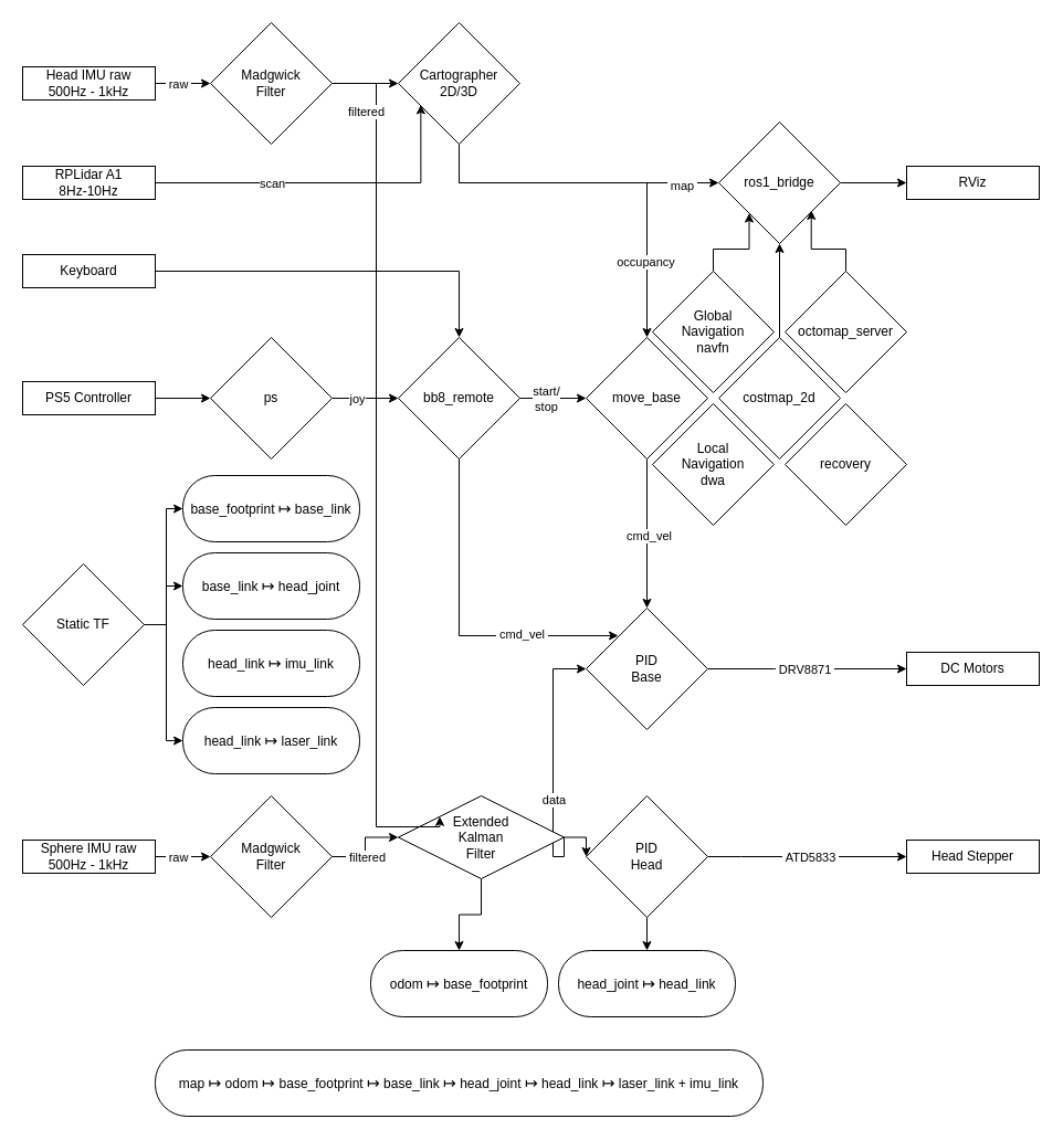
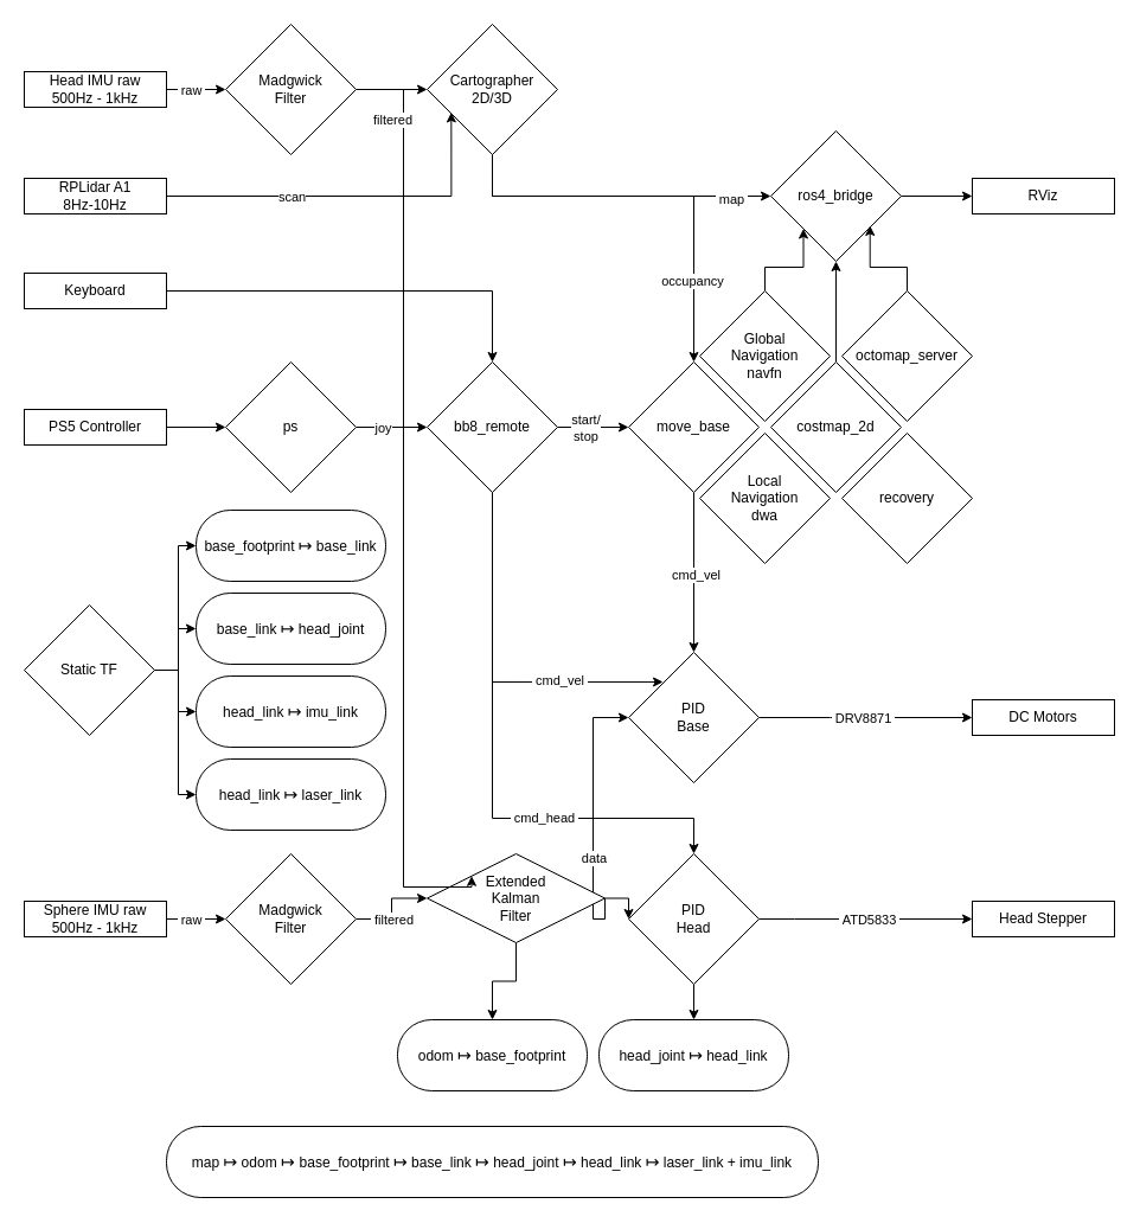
  <mxCell id="0" />
  <mxCell id="1" parent="0" />
  <mxCell id="2" style="edgeStyle=orthogonalEdgeStyle;rounded=0;orthogonalLoop=1;jettySize=auto;html=1;exitX=1;exitY=0.5;exitDx=0;exitDy=0;entryX=0;entryY=0.5;entryDx=0;entryDy=0;" edge="1" parent="1" source="4" target="7"><mxGeometry relative="1" as="geometry" /></mxCell>
  <mxCell id="3" value="&amp;nbsp;raw&amp;nbsp;" style="edgeLabel;html=1;align=center;verticalAlign=middle;resizable=0;points=[];" vertex="1" connectable="0" parent="2"><mxGeometry x="-0.168" y="-1" relative="1" as="geometry"><mxPoint x="-1" y="-1" as="offset" /></mxGeometry></mxCell>
  <mxCell id="4" value="Sphere IMU raw&lt;br&gt;500Hz - 1kHz" style="rounded=0;whiteSpace=wrap;html=1;" vertex="1" parent="1"><mxGeometry x="20" y="760" width="120" height="30" as="geometry" /></mxCell>
  <mxCell id="5" style="edgeStyle=orthogonalEdgeStyle;rounded=0;orthogonalLoop=1;jettySize=auto;html=1;exitX=1;exitY=0.5;exitDx=0;exitDy=0;entryX=0;entryY=0.5;entryDx=0;entryDy=0;" edge="1" parent="1" source="7" target="12"><mxGeometry relative="1" as="geometry" /></mxCell>
  <mxCell id="6" value="&amp;nbsp;filtered&amp;nbsp;" style="edgeLabel;html=1;align=center;verticalAlign=middle;resizable=0;points=[];" vertex="1" connectable="0" parent="5"><mxGeometry x="-0.267" y="-1" relative="1" as="geometry"><mxPoint x="3" y="-1" as="offset" /></mxGeometry></mxCell>
  <mxCell id="7" value="Madgwick&lt;br&gt;Filter" style="rhombus;whiteSpace=wrap;html=1;" vertex="1" parent="1"><mxGeometry x="190" y="720" width="110" height="110" as="geometry" /></mxCell>
  <mxCell id="8" style="edgeStyle=orthogonalEdgeStyle;rounded=0;orthogonalLoop=1;jettySize=auto;html=1;exitX=1;exitY=0.5;exitDx=0;exitDy=0;entryX=0;entryY=0.5;entryDx=0;entryDy=0;" edge="1" parent="1" source="12" target="17"><mxGeometry relative="1" as="geometry"><Array as="points"><mxPoint x="500" y="775" /><mxPoint x="500" y="605" /></Array></mxGeometry></mxCell>
  <mxCell id="9" value="&amp;nbsp;data&amp;nbsp;" style="edgeLabel;html=1;align=center;verticalAlign=middle;resizable=0;points=[];" vertex="1" connectable="0" parent="8"><mxGeometry x="-0.304" relative="1" as="geometry"><mxPoint as="offset" /></mxGeometry></mxCell>
  <mxCell id="10" style="edgeStyle=orthogonalEdgeStyle;rounded=0;orthogonalLoop=1;jettySize=auto;html=1;exitX=0.5;exitY=1;exitDx=0;exitDy=0;entryX=0.5;entryY=0;entryDx=0;entryDy=0;" edge="1" parent="1" source="12" target="43"><mxGeometry relative="1" as="geometry" /></mxCell>
  <mxCell id="11" style="edgeStyle=orthogonalEdgeStyle;rounded=0;orthogonalLoop=1;jettySize=auto;html=1;exitX=1;exitY=0.5;exitDx=0;exitDy=0;entryX=0;entryY=0.5;entryDx=0;entryDy=0;" edge="1" parent="1" source="12" target="71"><mxGeometry relative="1" as="geometry" /></mxCell>
  <mxCell id="12" value="Extended&lt;br&gt;Kalman&lt;br&gt;Filter" style="rhombus;whiteSpace=wrap;html=1;" vertex="1" parent="1"><mxGeometry x="360" y="720" width="150" height="75" as="geometry" /></mxCell>
  <mxCell id="13" style="edgeStyle=orthogonalEdgeStyle;rounded=0;orthogonalLoop=1;jettySize=auto;html=1;exitX=1;exitY=0.5;exitDx=0;exitDy=0;entryX=0;entryY=0.5;entryDx=0;entryDy=0;" edge="1" parent="1" source="17" target="18"><mxGeometry relative="1" as="geometry"><Array as="points"><mxPoint x="700" y="605" /><mxPoint x="700" y="605" /></Array></mxGeometry></mxCell>
  <mxCell id="14" value="&amp;nbsp;DRV8871&amp;nbsp;" style="edgeLabel;html=1;align=center;verticalAlign=middle;resizable=0;points=[];" vertex="1" connectable="0" parent="13"><mxGeometry x="0.325" y="-2" relative="1" as="geometry"><mxPoint x="-32" y="-2" as="offset" /></mxGeometry></mxCell>
  <mxCell id="15" style="edgeStyle=orthogonalEdgeStyle;rounded=0;orthogonalLoop=1;jettySize=auto;html=1;exitX=1;exitY=0.5;exitDx=0;exitDy=0;entryX=0;entryY=0.5;entryDx=0;entryDy=0;" edge="1" parent="1" source="71" target="19"><mxGeometry relative="1" as="geometry"><Array as="points"><mxPoint x="670" y="775" /><mxPoint x="670" y="775" /></Array></mxGeometry></mxCell>
  <mxCell id="16" value="&amp;nbsp;ATD5833&amp;nbsp;" style="edgeLabel;html=1;align=center;verticalAlign=middle;resizable=0;points=[];" vertex="1" connectable="0" parent="15"><mxGeometry x="0.283" y="-1" relative="1" as="geometry"><mxPoint x="-23" y="-1" as="offset" /></mxGeometry></mxCell>
  <mxCell id="17" value="PID&lt;br&gt;Base" style="rhombus;whiteSpace=wrap;html=1;" vertex="1" parent="1"><mxGeometry x="530" y="550" width="110" height="110" as="geometry" /></mxCell>
  <mxCell id="18" value="DC Motors" style="rounded=0;whiteSpace=wrap;html=1;" vertex="1" parent="1"><mxGeometry x="820" y="590" width="120" height="30" as="geometry" /></mxCell>
  <mxCell id="19" value="Head Stepper" style="rounded=0;whiteSpace=wrap;html=1;" vertex="1" parent="1"><mxGeometry x="820" y="760" width="120" height="30" as="geometry" /></mxCell>
  <mxCell id="20" value="RPLidar A1&lt;br&gt;8Hz-10Hz" style="rounded=0;whiteSpace=wrap;html=1;" vertex="1" parent="1"><mxGeometry x="20" y="150" width="120" height="30" as="geometry" /></mxCell>
  <mxCell id="21" style="edgeStyle=orthogonalEdgeStyle;rounded=0;orthogonalLoop=1;jettySize=auto;html=1;exitX=1;exitY=0.5;exitDx=0;exitDy=0;entryX=0;entryY=0.5;entryDx=0;entryDy=0;" edge="1" parent="1" source="76" target="26"><mxGeometry relative="1" as="geometry" /></mxCell>
  <mxCell id="22" value="&amp;nbsp;map&amp;nbsp;" style="edgeLabel;html=1;align=center;verticalAlign=middle;resizable=0;points=[];" vertex="1" connectable="0" parent="21"><mxGeometry x="0.483" relative="1" as="geometry"><mxPoint x="-62" as="offset" /></mxGeometry></mxCell>
  <mxCell id="23" style="edgeStyle=orthogonalEdgeStyle;rounded=0;orthogonalLoop=1;jettySize=auto;html=1;exitX=0.5;exitY=1;exitDx=0;exitDy=0;entryX=0.5;entryY=0;entryDx=0;entryDy=0;" edge="1" parent="1" source="25" target="32"><mxGeometry relative="1" as="geometry"><mxPoint x="500" y="280" as="targetPoint" /><Array as="points"><mxPoint x="415" y="165" /><mxPoint x="585" y="165" /></Array></mxGeometry></mxCell>
  <mxCell id="24" value="occupancy" style="edgeLabel;html=1;align=center;verticalAlign=middle;resizable=0;points=[];" vertex="1" connectable="0" parent="23"><mxGeometry x="0.601" y="-2" relative="1" as="geometry"><mxPoint as="offset" /></mxGeometry></mxCell>
  <mxCell id="25" value="Cartographer&lt;br&gt;2D/3D" style="rhombus;whiteSpace=wrap;html=1;" vertex="1" parent="1"><mxGeometry x="360" y="20" width="110" height="110" as="geometry" /></mxCell>
  <mxCell id="26" value="RViz" style="rounded=0;whiteSpace=wrap;html=1;" vertex="1" parent="1"><mxGeometry x="820" y="150" width="120" height="30" as="geometry" /></mxCell>
  <mxCell id="27" style="edgeStyle=orthogonalEdgeStyle;rounded=0;orthogonalLoop=1;jettySize=auto;html=1;exitX=0.5;exitY=0;exitDx=0;exitDy=0;entryX=0;entryY=1;entryDx=0;entryDy=0;" edge="1" parent="1" source="28" target="76"><mxGeometry relative="1" as="geometry" /></mxCell>
  <mxCell id="28" value="Global&lt;br&gt;Navigation&lt;br&gt;navfn" style="rhombus;whiteSpace=wrap;html=1;" vertex="1" parent="1"><mxGeometry x="590" y="245" width="110" height="110" as="geometry" /></mxCell>
  <mxCell id="29" value="Local&lt;br&gt;Navigation&lt;br&gt;dwa" style="rhombus;whiteSpace=wrap;html=1;" vertex="1" parent="1"><mxGeometry x="590" y="365" width="110" height="110" as="geometry" /></mxCell>
  <mxCell id="30" style="edgeStyle=orthogonalEdgeStyle;rounded=0;orthogonalLoop=1;jettySize=auto;html=1;exitX=0.5;exitY=1;exitDx=0;exitDy=0;entryX=0.5;entryY=0;entryDx=0;entryDy=0;" edge="1" parent="1" source="32" target="17"><mxGeometry relative="1" as="geometry" /></mxCell>
  <mxCell id="31" value="cmd_vel" style="edgeLabel;html=1;align=center;verticalAlign=middle;resizable=0;points=[];" vertex="1" connectable="0" parent="30"><mxGeometry x="0.022" y="1" relative="1" as="geometry"><mxPoint as="offset" /></mxGeometry></mxCell>
  <mxCell id="32" value="move_base" style="rhombus;whiteSpace=wrap;html=1;" vertex="1" parent="1"><mxGeometry x="530" y="305" width="110" height="110" as="geometry" /></mxCell>
  <mxCell id="33" style="edgeStyle=orthogonalEdgeStyle;rounded=0;orthogonalLoop=1;jettySize=auto;html=1;exitX=1;exitY=0.5;exitDx=0;exitDy=0;entryX=0;entryY=0.5;entryDx=0;entryDy=0;" edge="1" parent="1" source="35" target="40"><mxGeometry relative="1" as="geometry" /></mxCell>
  <mxCell id="34" value="&amp;nbsp;raw&amp;nbsp;" style="edgeLabel;html=1;align=center;verticalAlign=middle;resizable=0;points=[];" vertex="1" connectable="0" parent="33"><mxGeometry x="-0.168" y="-1" relative="1" as="geometry"><mxPoint x="-1" y="-1" as="offset" /></mxGeometry></mxCell>
  <mxCell id="35" value="Head IMU raw&lt;br&gt;500Hz - 1kHz" style="rounded=0;whiteSpace=wrap;html=1;" vertex="1" parent="1"><mxGeometry x="20" y="60" width="120" height="30" as="geometry" /></mxCell>
  <mxCell id="36" style="edgeStyle=orthogonalEdgeStyle;rounded=0;orthogonalLoop=1;jettySize=auto;html=1;exitX=1;exitY=0.5;exitDx=0;exitDy=0;entryX=0;entryY=0.5;entryDx=0;entryDy=0;" edge="1" parent="1" source="40"><mxGeometry relative="1" as="geometry"><mxPoint x="360" y="75" as="targetPoint" /></mxGeometry></mxCell>
  <mxCell id="37" style="edgeStyle=orthogonalEdgeStyle;rounded=0;orthogonalLoop=1;jettySize=auto;html=1;exitX=1;exitY=0.5;exitDx=0;exitDy=0;entryX=0;entryY=0;entryDx=0;entryDy=0;" edge="1" parent="1" source="40" target="12"><mxGeometry relative="1" as="geometry"><mxPoint x="340" y="650" as="targetPoint" /><Array as="points"><mxPoint x="340" y="75" /><mxPoint x="340" y="748" /></Array></mxGeometry></mxCell>
  <mxCell id="38" value="&amp;nbsp; &amp;nbsp; &amp;nbsp; &amp;nbsp; &amp;nbsp; &amp;nbsp; &amp;nbsp;" style="edgeLabel;html=1;align=center;verticalAlign=middle;resizable=0;points=[];" vertex="1" connectable="0" parent="37"><mxGeometry x="-0.859" y="-1" relative="1" as="geometry"><mxPoint x="-14" y="-39" as="offset" /></mxGeometry></mxCell>
  <mxCell id="39" value="&amp;nbsp;filtered&amp;nbsp;" style="edgeLabel;html=1;align=center;verticalAlign=middle;resizable=0;points=[];" vertex="1" connectable="0" parent="37"><mxGeometry x="-0.834" y="1" relative="1" as="geometry"><mxPoint x="-11" as="offset" /></mxGeometry></mxCell>
  <mxCell id="40" value="Madgwick&lt;br&gt;Filter" style="rhombus;whiteSpace=wrap;html=1;" vertex="1" parent="1"><mxGeometry x="190" y="20" width="110" height="110" as="geometry" /></mxCell>
  <mxCell id="41" value="map&amp;nbsp;&lt;span style=&quot;font-size: 14px;&quot;&gt;↦&lt;/span&gt;&amp;nbsp;odom&amp;nbsp;&lt;span style=&quot;font-size: 14px;&quot;&gt;↦&amp;nbsp;&lt;/span&gt;base_footprint&amp;nbsp;&lt;span style=&quot;font-size: 14px;&quot;&gt;↦&lt;/span&gt;&amp;nbsp;base_link&amp;nbsp;&lt;span style=&quot;font-size: 14px;&quot;&gt;↦&lt;/span&gt;&amp;nbsp;head_joint&amp;nbsp;&lt;span style=&quot;font-size: 14px;&quot;&gt;↦&lt;/span&gt;&amp;nbsp;head_link&amp;nbsp;&lt;span style=&quot;font-size: 14px;&quot;&gt;↦&lt;/span&gt;&amp;nbsp;laser_link + imu_link" style="rounded=1;whiteSpace=wrap;html=1;glass=0;shadow=0;arcSize=48;imageWidth=24;" vertex="1" parent="1"><mxGeometry x="140" y="950" width="550" height="60" as="geometry" /></mxCell>
  <mxCell id="42" value="head_joint&amp;nbsp;&lt;span style=&quot;font-size: 14px;&quot;&gt;↦&lt;/span&gt;&amp;nbsp;head_link" style="rounded=1;whiteSpace=wrap;html=1;glass=0;shadow=0;arcSize=48;imageWidth=24;" vertex="1" parent="1"><mxGeometry x="505" y="860" width="160" height="60" as="geometry" /></mxCell>
  <mxCell id="43" value="odom&amp;nbsp;&lt;font style=&quot;font-size: 14px;&quot;&gt;↦&lt;/font&gt;&amp;nbsp;base_footprint" style="rounded=1;whiteSpace=wrap;html=1;glass=0;shadow=0;arcSize=48;imageWidth=24;" vertex="1" parent="1"><mxGeometry x="335" y="860" width="160" height="60" as="geometry" /></mxCell>
  <mxCell id="44" value="head_link&amp;nbsp;&lt;span style=&quot;font-size: 14px;&quot;&gt;↦&lt;/span&gt;&amp;nbsp;imu_link" style="rounded=1;whiteSpace=wrap;html=1;glass=0;shadow=0;arcSize=48;imageWidth=24;" vertex="1" parent="1"><mxGeometry x="165" y="570" width="160" height="60" as="geometry" /></mxCell>
  <mxCell id="45" value="base_link&amp;nbsp;&lt;span style=&quot;font-size: 14px;&quot;&gt;↦&lt;/span&gt;&amp;nbsp;head_joint" style="rounded=1;whiteSpace=wrap;html=1;glass=0;shadow=0;arcSize=48;imageWidth=24;" vertex="1" parent="1"><mxGeometry x="165" y="500" width="160" height="60" as="geometry" /></mxCell>
  <mxCell id="46" value="head_link&amp;nbsp;&lt;span style=&quot;font-size: 14px;&quot;&gt;↦&lt;/span&gt;&amp;nbsp;laser_link" style="rounded=1;whiteSpace=wrap;html=1;glass=0;shadow=0;arcSize=48;imageWidth=24;" vertex="1" parent="1"><mxGeometry x="165" y="640" width="160" height="60" as="geometry" /></mxCell>
  <mxCell id="47" style="edgeStyle=orthogonalEdgeStyle;rounded=0;orthogonalLoop=1;jettySize=auto;html=1;exitX=1;exitY=0.5;exitDx=0;exitDy=0;entryX=0.185;entryY=0.676;entryDx=0;entryDy=0;entryPerimeter=0;" edge="1" parent="1" source="20" target="25"><mxGeometry relative="1" as="geometry" /></mxCell>
  <mxCell id="48" value="scan" style="edgeLabel;html=1;align=center;verticalAlign=middle;resizable=0;points=[];" vertex="1" connectable="0" parent="47"><mxGeometry x="-0.311" y="-1" relative="1" as="geometry"><mxPoint x="-2" y="-1" as="offset" /></mxGeometry></mxCell>
  <mxCell id="49" style="edgeStyle=orthogonalEdgeStyle;rounded=0;orthogonalLoop=1;jettySize=auto;html=1;exitX=1;exitY=0.5;exitDx=0;exitDy=0;entryX=0.5;entryY=0;entryDx=0;entryDy=0;" edge="1" parent="1" source="50" target="62"><mxGeometry relative="1" as="geometry" /></mxCell>
  <mxCell id="50" value="Keyboard" style="rounded=0;whiteSpace=wrap;html=1;" vertex="1" parent="1"><mxGeometry x="20" y="230" width="120" height="30" as="geometry" /></mxCell>
  <mxCell id="51" style="edgeStyle=orthogonalEdgeStyle;rounded=0;orthogonalLoop=1;jettySize=auto;html=1;exitX=1;exitY=0.5;exitDx=0;exitDy=0;entryX=0;entryY=0.5;entryDx=0;entryDy=0;" edge="1" parent="1" source="52" target="55"><mxGeometry relative="1" as="geometry" /></mxCell>
  <mxCell id="52" value="PS5 Controller" style="rounded=0;whiteSpace=wrap;html=1;" vertex="1" parent="1"><mxGeometry x="20" y="345" width="120" height="30" as="geometry" /></mxCell>
  <mxCell id="53" style="edgeStyle=orthogonalEdgeStyle;rounded=0;orthogonalLoop=1;jettySize=auto;html=1;exitX=1;exitY=0.5;exitDx=0;exitDy=0;entryX=0;entryY=0.5;entryDx=0;entryDy=0;" edge="1" parent="1" source="55" target="62"><mxGeometry relative="1" as="geometry" /></mxCell>
  <mxCell id="54" value="joy" style="edgeLabel;html=1;align=center;verticalAlign=middle;resizable=0;points=[];" vertex="1" connectable="0" parent="53"><mxGeometry x="-0.272" relative="1" as="geometry"><mxPoint as="offset" /></mxGeometry></mxCell>
  <mxCell id="55" value="ps" style="rhombus;whiteSpace=wrap;html=1;" vertex="1" parent="1"><mxGeometry x="190" y="305" width="110" height="110" as="geometry" /></mxCell>
  <mxCell id="56" style="edgeStyle=orthogonalEdgeStyle;rounded=0;orthogonalLoop=1;jettySize=auto;html=1;exitX=1;exitY=0.5;exitDx=0;exitDy=0;entryX=0;entryY=0.5;entryDx=0;entryDy=0;" edge="1" parent="1" source="62" target="32"><mxGeometry relative="1" as="geometry" /></mxCell>
  <mxCell id="57" value="start/&lt;br&gt;stop" style="edgeLabel;html=1;align=center;verticalAlign=middle;resizable=0;points=[];" vertex="1" connectable="0" parent="56"><mxGeometry x="-0.238" relative="1" as="geometry"><mxPoint as="offset" /></mxGeometry></mxCell>
  <mxCell id="58" style="edgeStyle=orthogonalEdgeStyle;rounded=0;orthogonalLoop=1;jettySize=auto;html=1;exitX=0.5;exitY=1;exitDx=0;exitDy=0;entryX=0.264;entryY=0.227;entryDx=0;entryDy=0;entryPerimeter=0;" edge="1" parent="1" source="62" target="17"><mxGeometry relative="1" as="geometry"><Array as="points"><mxPoint x="415" y="575" /></Array></mxGeometry></mxCell>
  <mxCell id="59" value="&amp;nbsp;cmd_vel&amp;nbsp;" style="edgeLabel;html=1;align=center;verticalAlign=middle;resizable=0;points=[];" vertex="1" connectable="0" parent="58"><mxGeometry x="0.43" y="1" relative="1" as="geometry"><mxPoint as="offset" /></mxGeometry></mxCell>
+ <mxCell id="60" style="edgeStyle=orthogonalEdgeStyle;rounded=0;orthogonalLoop=1;jettySize=auto;html=1;exitX=0.5;exitY=1;exitDx=0;exitDy=0;" edge="1" parent="1" source="62" target="71"><mxGeometry relative="1" as="geometry"><Array as="points"><mxPoint x="415" y="690" /><mxPoint x="585" y="690" /></Array></mxGeometry></mxCell>
+ <mxCell id="61" value="&amp;nbsp;cmd_head&amp;nbsp;" style="edgeLabel;html=1;align=center;verticalAlign=middle;resizable=0;points=[];" vertex="1" connectable="0" parent="60"><mxGeometry x="0.34" y="1" relative="1" as="geometry"><mxPoint as="offset" /></mxGeometry></mxCell>
  <mxCell id="62" value="bb8_remote" style="rhombus;whiteSpace=wrap;html=1;" vertex="1" parent="1"><mxGeometry x="360" y="305" width="110" height="110" as="geometry" /></mxCell>
+ <mxCell id="63" style="edgeStyle=orthogonalEdgeStyle;rounded=0;orthogonalLoop=1;jettySize=auto;html=1;exitX=1;exitY=0.5;exitDx=0;exitDy=0;entryX=0;entryY=0.5;entryDx=0;entryDy=0;" edge="1" parent="1" source="67" target="44"><mxGeometry relative="1" as="geometry" /></mxCell>
  <mxCell id="64" style="edgeStyle=orthogonalEdgeStyle;rounded=0;orthogonalLoop=1;jettySize=auto;html=1;exitX=1;exitY=0.5;exitDx=0;exitDy=0;entryX=0;entryY=0.5;entryDx=0;entryDy=0;" edge="1" parent="1" source="67" target="45"><mxGeometry relative="1" as="geometry" /></mxCell>
  <mxCell id="65" style="edgeStyle=orthogonalEdgeStyle;rounded=0;orthogonalLoop=1;jettySize=auto;html=1;exitX=1;exitY=0.5;exitDx=0;exitDy=0;entryX=0;entryY=0.5;entryDx=0;entryDy=0;" edge="1" parent="1" source="67" target="46"><mxGeometry relative="1" as="geometry"><Array as="points"><mxPoint x="150" y="565" /><mxPoint x="150" y="670" /></Array></mxGeometry></mxCell>
  <mxCell id="66" style="edgeStyle=orthogonalEdgeStyle;rounded=0;orthogonalLoop=1;jettySize=auto;html=1;exitX=1;exitY=0.5;exitDx=0;exitDy=0;entryX=0;entryY=0.5;entryDx=0;entryDy=0;" edge="1" parent="1" source="67" target="78"><mxGeometry relative="1" as="geometry"><Array as="points"><mxPoint x="150" y="565" /><mxPoint x="150" y="460" /></Array></mxGeometry></mxCell>
  <mxCell id="67" value="Static TF" style="rhombus;whiteSpace=wrap;html=1;" vertex="1" parent="1"><mxGeometry x="20" y="510" width="110" height="110" as="geometry" /></mxCell>
  <mxCell id="68" style="edgeStyle=orthogonalEdgeStyle;rounded=0;orthogonalLoop=1;jettySize=auto;html=1;exitX=0.5;exitY=0;exitDx=0;exitDy=0;entryX=0.5;entryY=1;entryDx=0;entryDy=0;" edge="1" parent="1" source="69" target="76"><mxGeometry relative="1" as="geometry" /></mxCell>
  <mxCell id="69" value="costmap_2d" style="rhombus;whiteSpace=wrap;html=1;" vertex="1" parent="1"><mxGeometry x="650" y="305" width="110" height="110" as="geometry" /></mxCell>
  <mxCell id="70" style="edgeStyle=orthogonalEdgeStyle;rounded=0;orthogonalLoop=1;jettySize=auto;html=1;exitX=0.5;exitY=1;exitDx=0;exitDy=0;entryX=0.5;entryY=0;entryDx=0;entryDy=0;" edge="1" parent="1" source="71" target="42"><mxGeometry relative="1" as="geometry" /></mxCell>
  <mxCell id="71" value="PID&lt;br&gt;Head" style="rhombus;whiteSpace=wrap;html=1;" vertex="1" parent="1"><mxGeometry x="530" y="720" width="110" height="110" as="geometry" /></mxCell>
  <mxCell id="72" value="octomap_server" style="rhombus;whiteSpace=wrap;html=1;" vertex="1" parent="1"><mxGeometry x="710" y="245" width="110" height="110" as="geometry" /></mxCell>
  <mxCell id="73" value="recovery" style="rhombus;whiteSpace=wrap;html=1;" vertex="1" parent="1"><mxGeometry x="710" y="365" width="110" height="110" as="geometry" /></mxCell>
  <mxCell id="74" value="" style="edgeStyle=orthogonalEdgeStyle;rounded=0;orthogonalLoop=1;jettySize=auto;html=1;exitX=0.5;exitY=1;exitDx=0;exitDy=0;entryX=0;entryY=0.5;entryDx=0;entryDy=0;" edge="1" parent="1" source="25" target="76"><mxGeometry relative="1" as="geometry"><mxPoint x="415" y="130" as="sourcePoint" /><mxPoint x="775" y="165" as="targetPoint" /></mxGeometry></mxCell>
  <mxCell id="75" value="&amp;nbsp;map&amp;nbsp;" style="edgeLabel;html=1;align=center;verticalAlign=middle;resizable=0;points=[];" vertex="1" connectable="0" parent="74"><mxGeometry x="0.749" y="-2" relative="1" as="geometry"><mxPoint as="offset" /></mxGeometry></mxCell>
- <mxCell id="76" value="ros1_bridge" style="rhombus;whiteSpace=wrap;html=1;" vertex="1" parent="1"><mxGeometry x="650" y="110" width="110" height="110" as="geometry" /></mxCell>
+ <mxCell id="76" value="ros4_bridge" style="rhombus;whiteSpace=wrap;html=1;" vertex="1" parent="1"><mxGeometry x="650" y="110" width="110" height="110" as="geometry" /></mxCell>
  <mxCell id="77" style="edgeStyle=orthogonalEdgeStyle;rounded=0;orthogonalLoop=1;jettySize=auto;html=1;exitX=0.5;exitY=0;exitDx=0;exitDy=0;entryX=0.761;entryY=0.727;entryDx=0;entryDy=0;entryPerimeter=0;" edge="1" parent="1" source="72" target="76"><mxGeometry relative="1" as="geometry" /></mxCell>
  <mxCell id="78" value="base_footprint&amp;nbsp;&lt;span style=&quot;font-size: 14px;&quot;&gt;↦&lt;/span&gt;&amp;nbsp;base_link" style="rounded=1;whiteSpace=wrap;html=1;glass=0;shadow=0;arcSize=48;imageWidth=24;" vertex="1" parent="1"><mxGeometry x="165" y="430" width="160" height="60" as="geometry" /></mxCell>
